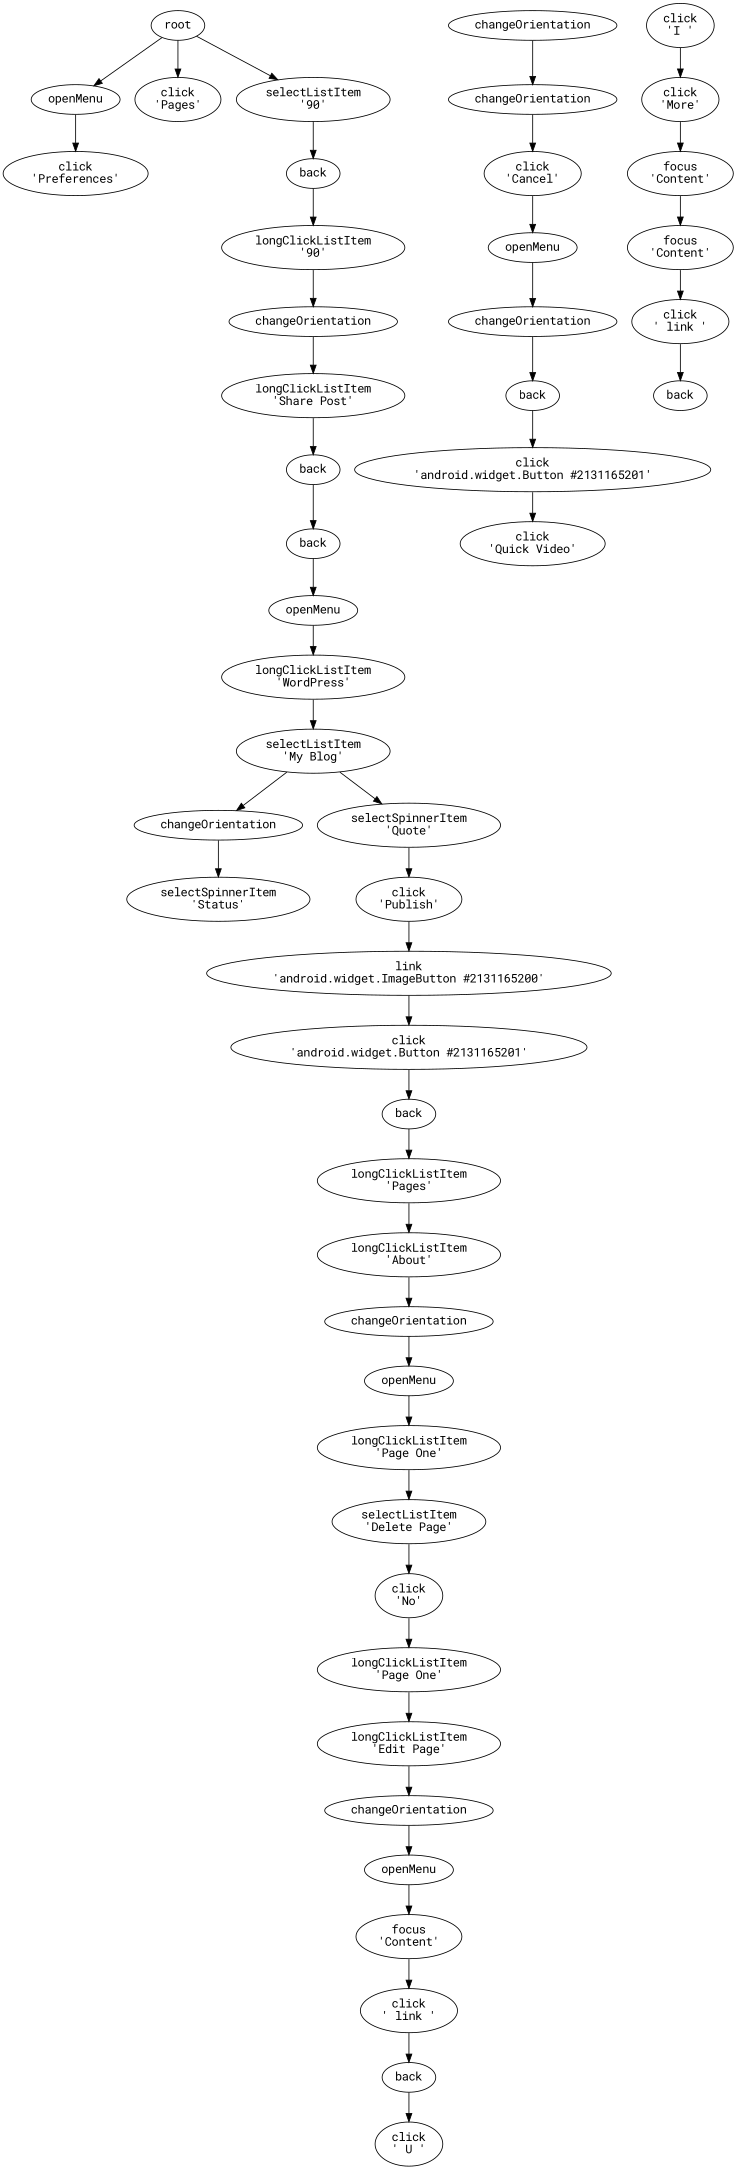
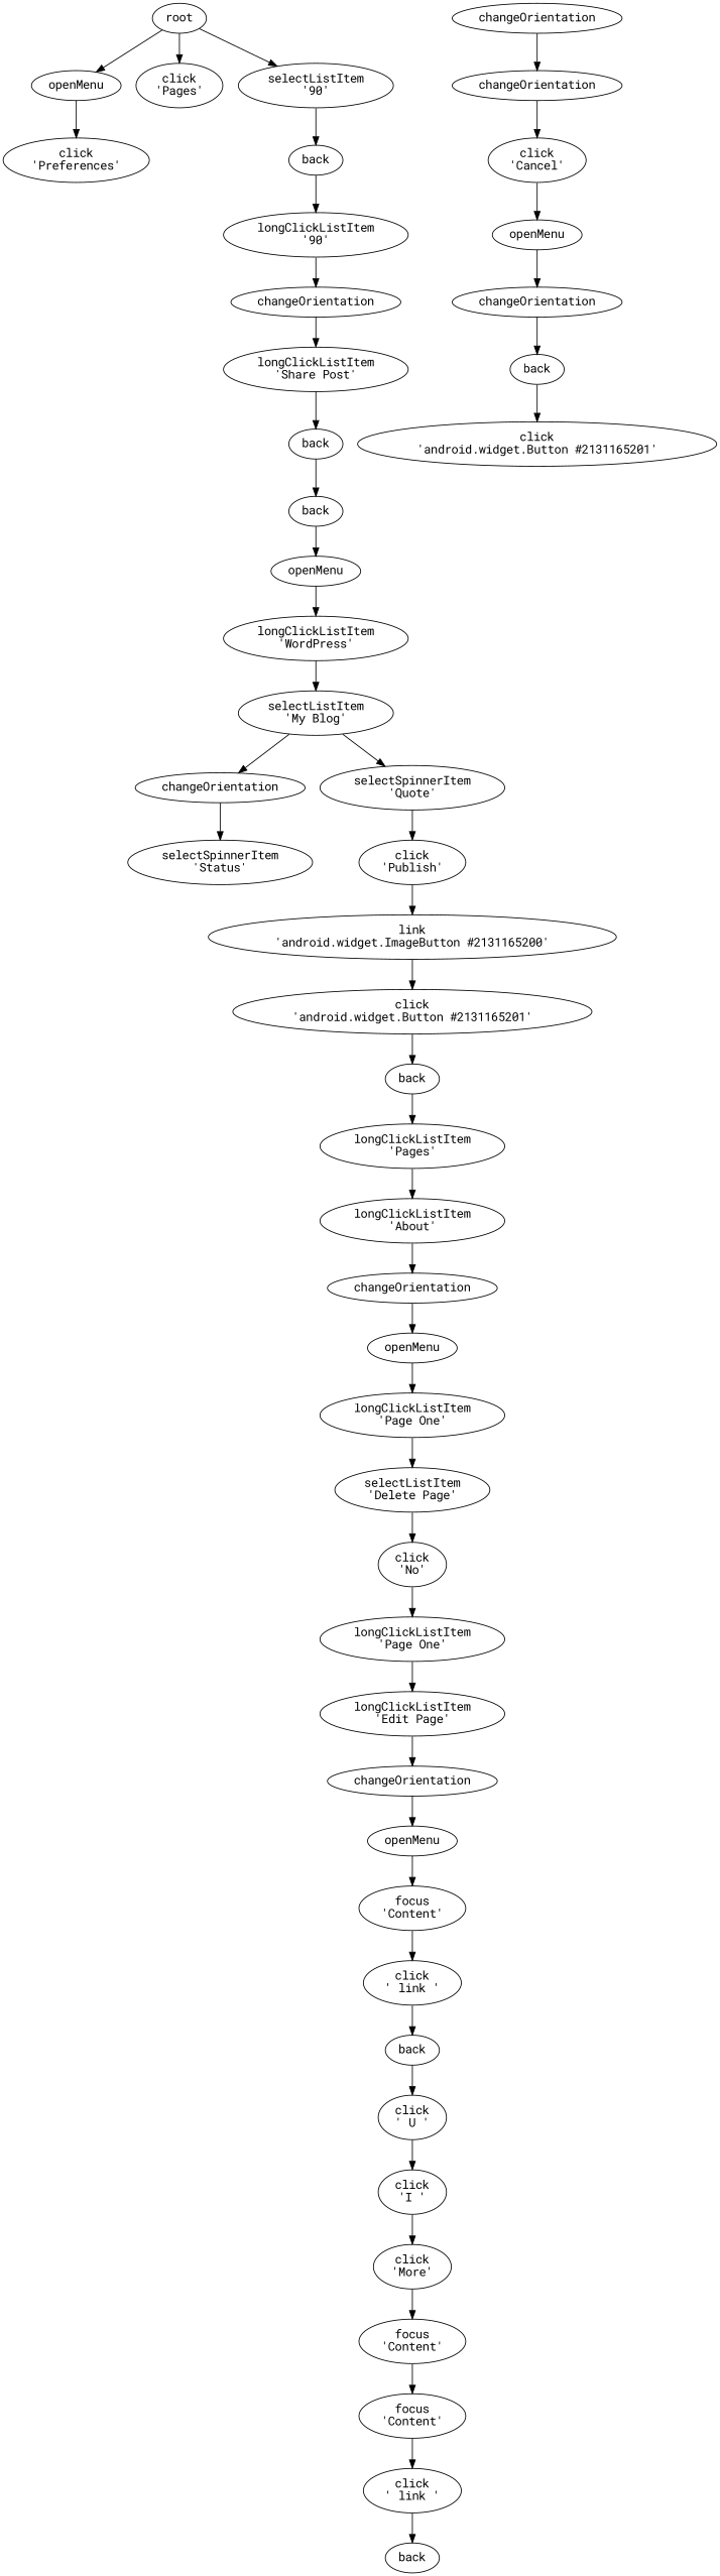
  digraph {
    fontname="Roboto Mono"
    node [fontname="Roboto Mono"]
    edge [fontname="Roboto Mono"]
    n1 [label=openMenu]
    n2 [label="click\n'Preferences'"]
    root
    n4 [label="click\n'Pages'"]
    n5 [label="selectListItem\n'90'"]
    n6 [label=changeOrientation]
    n7 [label=changeOrientation]
    n8 [label="click\n'Cancel'"]
    n9 [label=openMenu]
    n10 [label=changeOrientation]
    n11 [label=back]
    n12 [label="click\n'android.widget.Button #2131165201'"]
-   n13 [label="click\n'Quick Video'"]
    n14 [label=back]
    n15 [label="longClickListItem\n'90'"]
    n16 [label=changeOrientation]
    n17 [label="longClickListItem\n'Share Post'"]
    n18 [label=back]
    n19 [label=back]
    n20 [label=openMenu]
    n21 [label="longClickListItem\n'WordPress'"]
    n22 [label="selectListItem\n'My Blog'"]
    n23 [label=changeOrientation]
    n24 [label="selectSpinnerItem\n'Quote'"]
    n25 [label="selectSpinnerItem\n'Status'"]
    n26 [label="click\n'Publish'"]
    n27 [label="link\n'android.widget.ImageButton #2131165200'"]
    n28 [label="click\n'android.widget.Button #2131165201'"]
    n29 [label=back]
    n30 [label="longClickListItem\n'Pages'"]
    n31 [label="longClickListItem\n'About'"]
    n32 [label=changeOrientation]
    n33 [label=openMenu]
    n34 [label="longClickListItem\n'Page One'"]
    n35 [label="selectListItem\n'Delete Page'"]
    n36 [label="click\n'No'"]
    n37 [label="longClickListItem\n'Page One'"]
    n38 [label="longClickListItem\n'Edit Page'"]
    n39 [label=changeOrientation]
    n40 [label=openMenu]
    n41 [label="focus\n'Content'"]
    n42 [label="click\n' link '"]
    n43 [label=back]
    n44 [label="click\n' U '"]
    n45 [label="click\n'I '"]
    n46 [label="click\n'More'"]
    n47 [label="focus\n'Content'"]
    n48 [label="focus\n'Content'"]
    n49 [label="click\n' link '"]
    n50 [label=back]
    n1 -> n2
    root -> n1
    root -> n4
    root -> n5
    n5 -> n14
    n6 -> n7
    n7 -> n8
    n8 -> n9
    n9 -> n10
    n10 -> n11
    n11 -> n12
-   n12 -> n13
    n14 -> n15
    n15 -> n16
    n16 -> n17
    n17 -> n18
    n18 -> n19
    n19 -> n20
    n20 -> n21
    n21 -> n22
    n22 -> n23
    n22 -> n24
    n23 -> n25
    n24 -> n26
    n26 -> n27
    n27 -> n28
    n28 -> n29
    n29 -> n30
    n30 -> n31
    n31 -> n32
    n32 -> n33
    n33 -> n34
    n34 -> n35
    n35 -> n36
    n36 -> n37
    n37 -> n38
    n38 -> n39
    n39 -> n40
    n40 -> n41
    n41 -> n42
    n42 -> n43
    n43 -> n44
+   n44 -> n45
    n45 -> n46
    n46 -> n47
    n47 -> n48
    n48 -> n49
    n49 -> n50
  }
